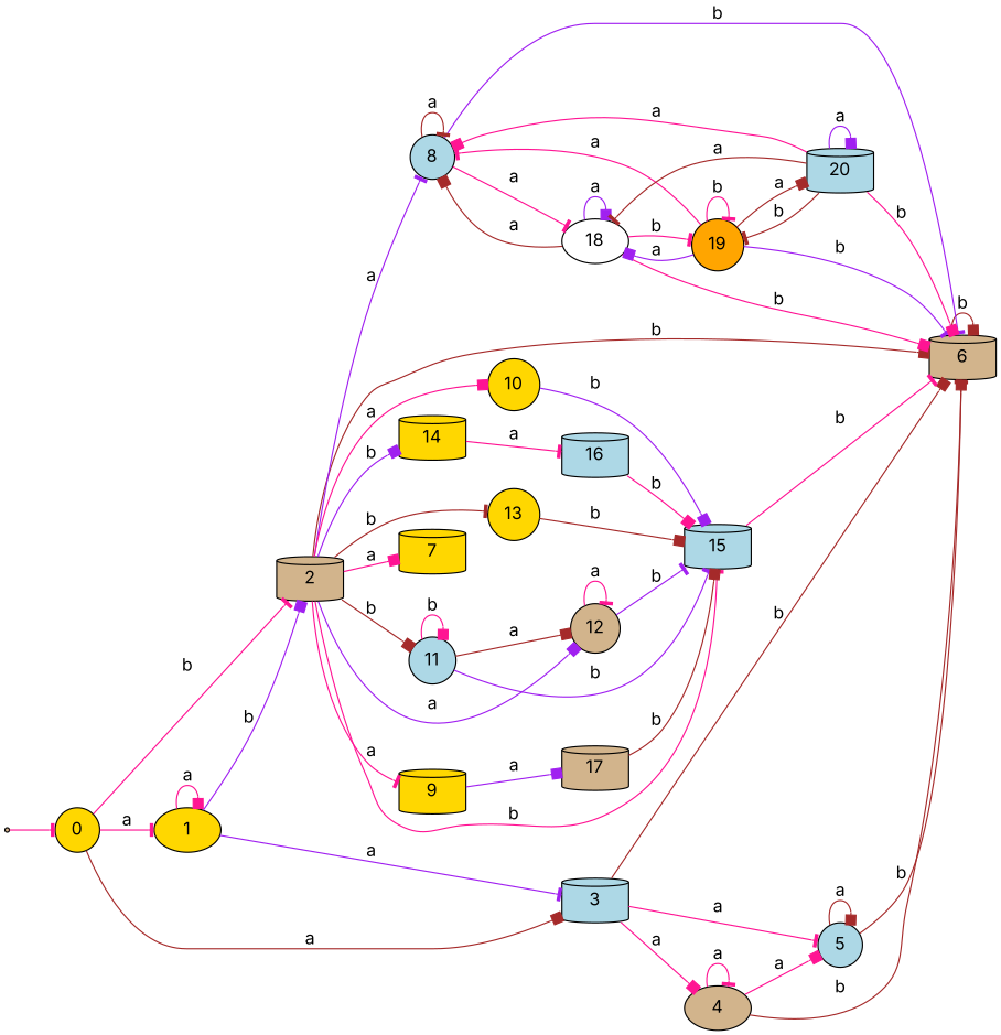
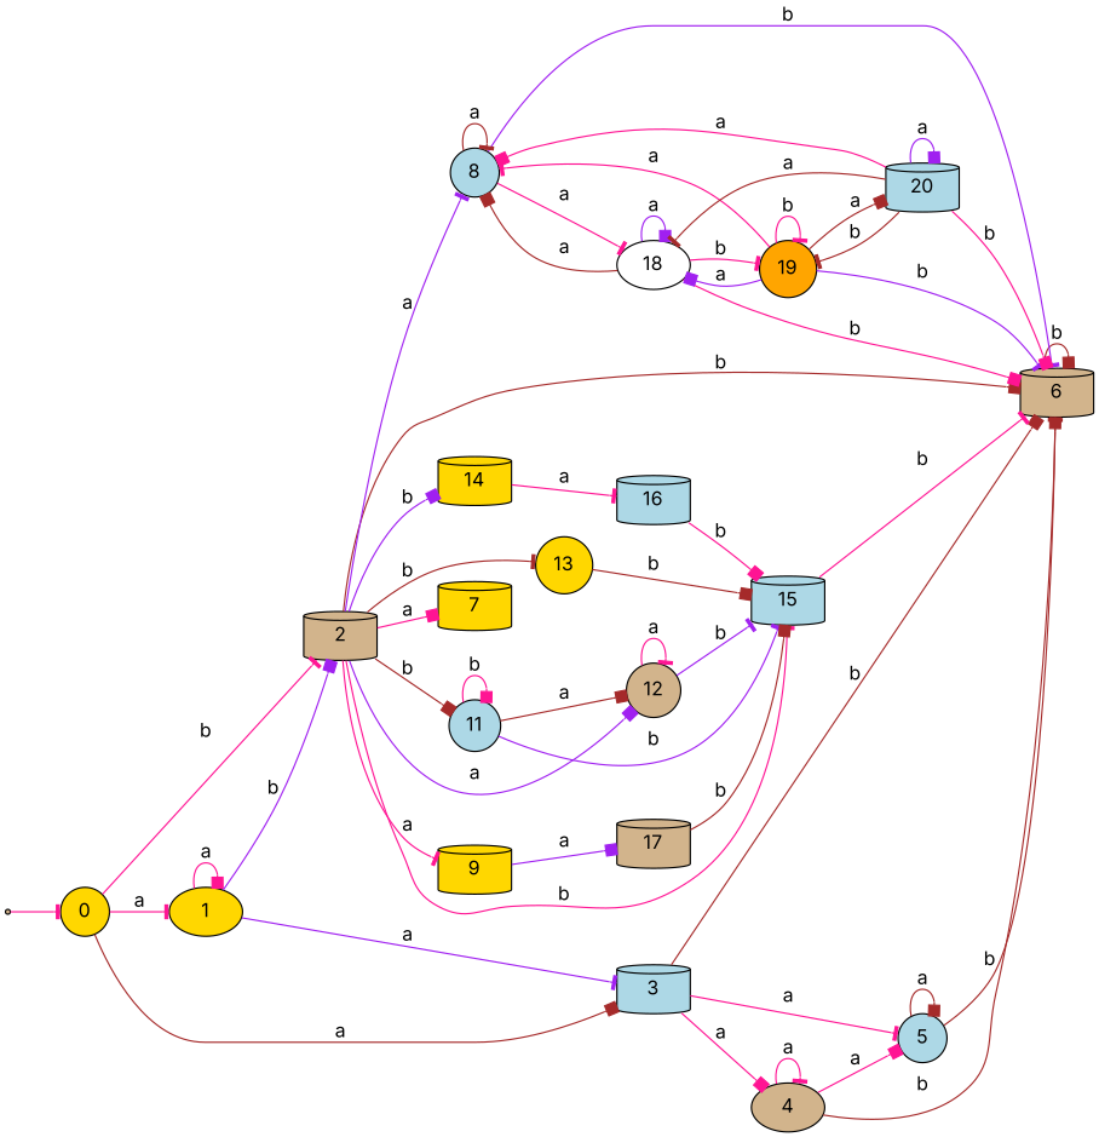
  digraph {
    fontname=Inter
    rankdir=LR
    node [fillcolor=gold fontname=Inter shape=cylinder style=filled]
    edge [arrowhead=box color=deeppink fontname=Inter]
    dummy0 [fillcolor=tan shape=point]
    0 [shape=circle]
    1 [shape=ellipse]
    2 [fillcolor=tan]
    3 [fillcolor=lightblue]
    6 [fillcolor=tan]
    7
    8 [fillcolor=lightblue shape=circle]
    9
-   10 [shape=circle]
    11 [fillcolor=lightblue shape=circle]
    12 [fillcolor=tan shape=circle]
    13 [shape=circle]
    14
    15 [fillcolor=lightblue]
    4 [fillcolor=tan shape=ellipse]
    5 [fillcolor=lightblue shape=circle]
    18 [fillcolor=white shape=ellipse]
    17 [fillcolor=tan]
    16 [fillcolor=lightblue]
    19 [fillcolor=orange shape=circle]
    20 [fillcolor=lightblue]
    dummy0 -> 0 [arrowhead=tee]
    0 -> 1 [arrowhead=tee label=a]
    0 -> 2 [arrowhead=tee label=b]
    0 -> 3 [color=brown label=a]
    1 -> 1 [label=a]
    1 -> 2 [color=purple label=b]
    1 -> 3 [arrowhead=tee color=purple label=a]
    2 -> 6 [color=brown label=b]
    2 -> 7 [label=a]
    2 -> 8 [arrowhead=tee color=purple label=a]
    2 -> 9 [arrowhead=tee label=a]
-   2 -> 10 [label=a]
    2 -> 11 [color=brown label=b]
    2 -> 12 [color=purple label=a]
    2 -> 13 [arrowhead=tee color=brown label=b]
    2 -> 14 [color=purple label=b]
    2 -> 15 [arrowhead=tee label=b]
    3 -> 6 [color=brown label=b]
    3 -> 4 [label=a]
    3 -> 5 [arrowhead=tee label=a]
    6 -> 6 [color=brown label=b]
    8 -> 6 [arrowhead=tee color=purple label=b]
    8 -> 8 [arrowhead=tee color=brown label=a]
    8 -> 18 [arrowhead=tee label=a]
    9 -> 17 [color=purple label=a]
-   10 -> 15 [color=purple label=b]
    11 -> 11 [label=b]
    11 -> 12 [color=brown label=a]
    11 -> 15 [arrowhead=tee color=purple label=b]
    12 -> 12 [arrowhead=tee label=a]
    12 -> 15 [arrowhead=tee color=purple label=b]
    13 -> 15 [color=brown label=b]
    14 -> 16 [arrowhead=tee label=a]
    15 -> 6 [arrowhead=tee label=b]
    4 -> 6 [color=brown label=b]
    4 -> 4 [arrowhead=tee label=a]
    4 -> 5 [label=a]
    5 -> 6 [arrowhead=tee color=brown label=b]
    5 -> 5 [color=brown label=a]
    18 -> 6 [label=b]
    18 -> 8 [color=brown label=a]
    18 -> 18 [color=purple label=a]
    18 -> 19 [arrowhead=tee label=b]
    17 -> 15 [color=brown label=b]
    16 -> 15 [label=b]
    19 -> 6 [arrowhead=tee color=purple label=b]
    19 -> 8 [arrowhead=tee label=a]
    19 -> 18 [color=purple label=a]
    19 -> 19 [arrowhead=tee label=b]
    19 -> 20 [color=brown label=a]
    20 -> 6 [label=b]
    20 -> 8 [label=a]
    20 -> 18 [arrowhead=tee color=brown label=a]
    20 -> 19 [arrowhead=tee color=brown label=b]
    20 -> 20 [color=purple label=a]
  }
